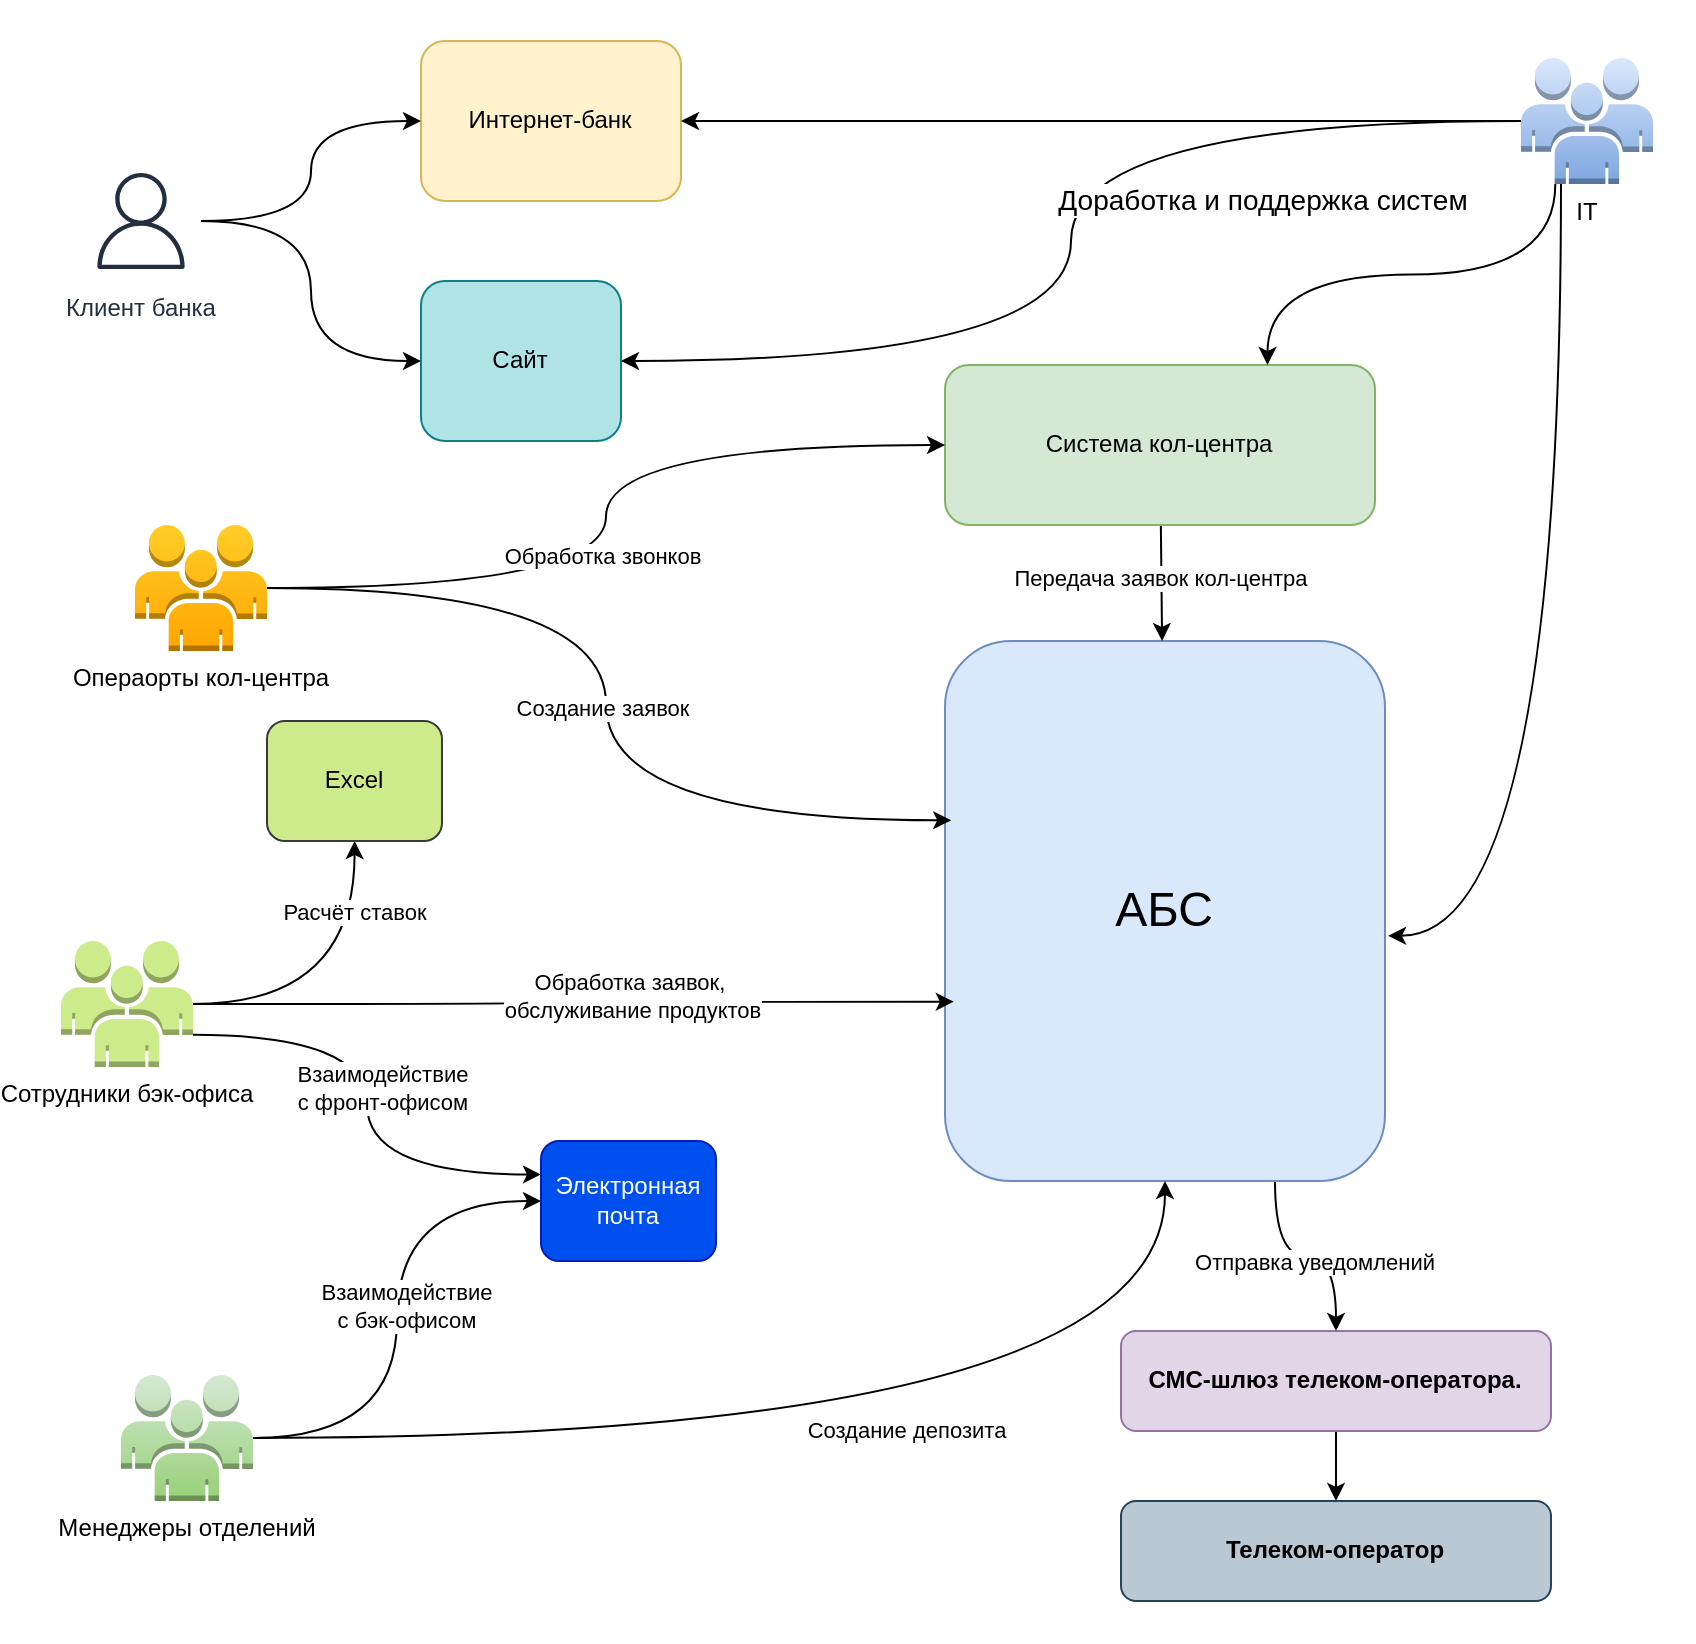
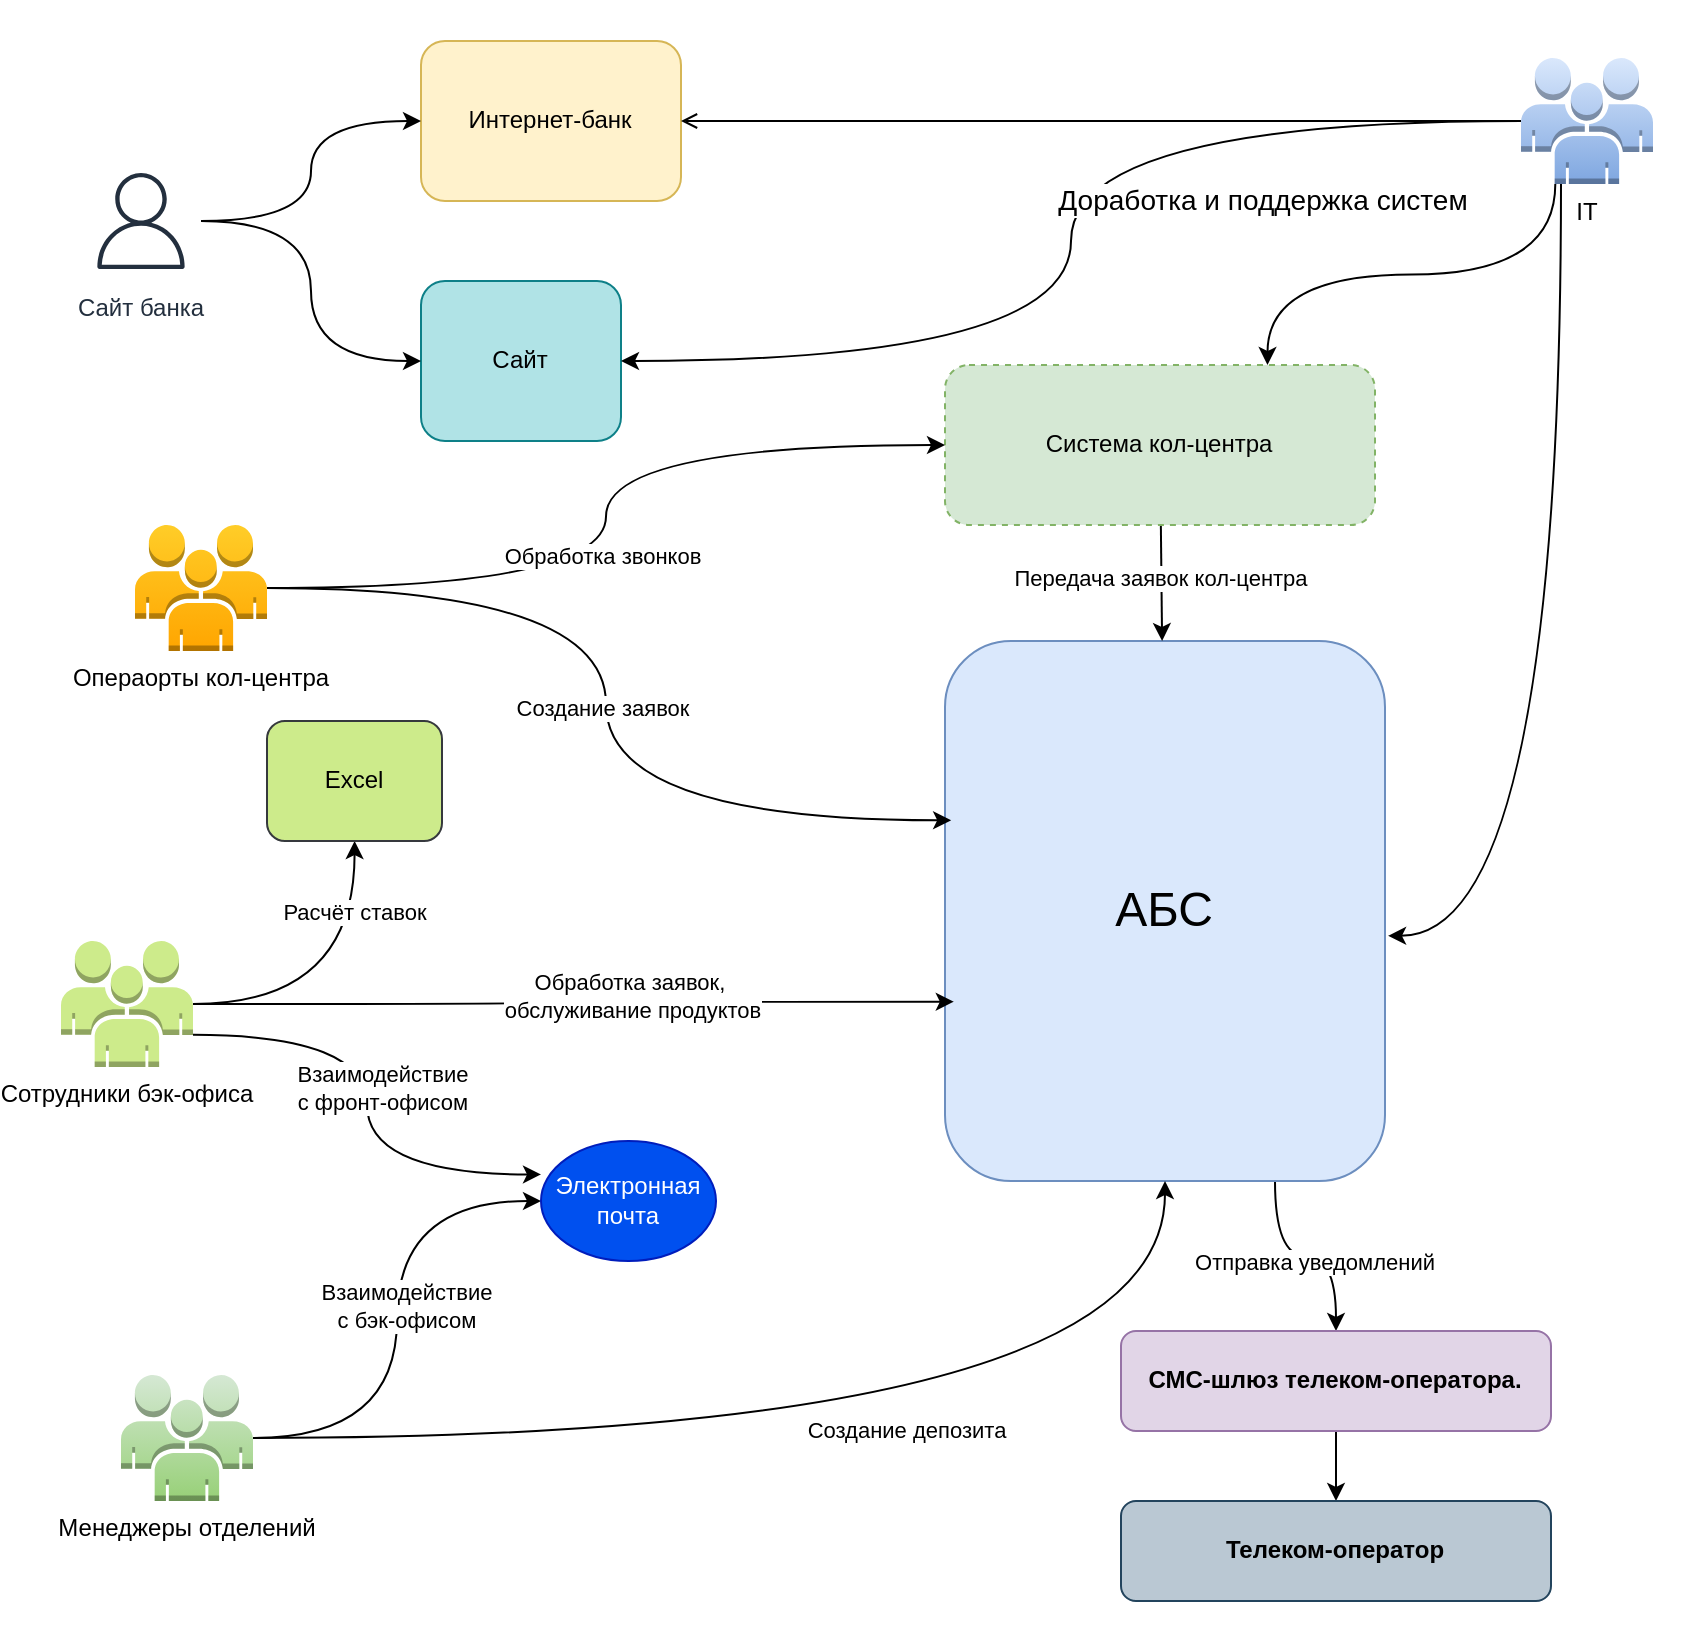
  <mxCell id="0" />
  <mxCell id="1" parent="0" />
  <mxCell id="2" style="edgeStyle=orthogonalEdgeStyle;html=1;entryX=0.5;entryY=0;entryDx=0;entryDy=0;exitX=0.75;exitY=1;exitDx=0;exitDy=0;curved=1;" edge="1" parent="1" source="4" target="9"><mxGeometry relative="1" as="geometry" /></mxCell>
  <mxCell id="3" value="Отправка уведомлений" style="edgeLabel;html=1;align=center;verticalAlign=middle;resizable=0;points=[];" vertex="1" connectable="0" parent="2"><mxGeometry x="0.078" y="-3" relative="1" as="geometry"><mxPoint as="offset" /></mxGeometry></mxCell>
  <mxCell id="4" value="&lt;font&gt;АБС&lt;/font&gt;" style="rounded=1;whiteSpace=wrap;html=1;fontSize=24;fillColor=#dae8fc;strokeColor=#6c8ebf;" vertex="1" parent="1"><mxGeometry x="462" y="320" width="220" height="270" as="geometry" /></mxCell>
  <mxCell id="5" style="edgeStyle=none;html=1;" edge="1" parent="1" source="7" target="4"><mxGeometry relative="1" as="geometry" /></mxCell>
  <mxCell id="6" value="Передача заявок кол-центра" style="edgeLabel;html=1;align=center;verticalAlign=middle;resizable=0;points=[];" vertex="1" connectable="0" parent="5"><mxGeometry x="-0.104" y="-1" relative="1" as="geometry"><mxPoint as="offset" /></mxGeometry></mxCell>
- <mxCell id="7" value="Система кол-центра" style="rounded=1;whiteSpace=wrap;html=1;fillColor=#d5e8d4;strokeColor=#82b366;" vertex="1" parent="1"><mxGeometry x="462" y="182" width="215" height="80" as="geometry" /></mxCell>
+ <mxCell id="7" value="Система кол-центра" style="rounded=1;whiteSpace=wrap;html=1;fillColor=#d5e8d4;strokeColor=#82b366;dashed=1;" vertex="1" parent="1"><mxGeometry x="462" y="182" width="215" height="80" as="geometry" /></mxCell>
  <mxCell id="8" style="edgeStyle=none;html=1;entryX=0.5;entryY=0;entryDx=0;entryDy=0;" edge="1" parent="1" source="9" target="10"><mxGeometry relative="1" as="geometry" /></mxCell>
  <mxCell id="9" value="&lt;strong&gt;СМС-шлюз телеком-оператора.&lt;/strong&gt;" style="rounded=1;whiteSpace=wrap;html=1;fillColor=#e1d5e7;strokeColor=#9673a6;fontSize=12;" vertex="1" parent="1"><mxGeometry x="550" y="665" width="215" height="50" as="geometry" /></mxCell>
  <mxCell id="10" value="&lt;meta charset=&quot;utf-8&quot;&gt;&lt;strong&gt;Телеком-оператор&lt;/strong&gt;" style="rounded=1;whiteSpace=wrap;html=1;fillColor=#bac8d3;strokeColor=#23445d;" vertex="1" parent="1"><mxGeometry x="550" y="750" width="215" height="50" as="geometry" /></mxCell>
  <mxCell id="11" value="Интернет-банк" style="rounded=1;whiteSpace=wrap;html=1;fillColor=#fff2cc;strokeColor=#d6b656;" vertex="1" parent="1"><mxGeometry x="200" y="20" width="130" height="80" as="geometry" /></mxCell>
  <mxCell id="12" value="Сайт" style="rounded=1;whiteSpace=wrap;html=1;fillColor=#b0e3e6;strokeColor=#0e8088;" vertex="1" parent="1"><mxGeometry x="200" y="140" width="100" height="80" as="geometry" /></mxCell>
  <mxCell id="13" style="edgeStyle=orthogonalEdgeStyle;html=1;entryX=0;entryY=0.5;entryDx=0;entryDy=0;curved=1;" edge="1" parent="1" source="15" target="11"><mxGeometry relative="1" as="geometry" /></mxCell>
  <mxCell id="14" style="edgeStyle=orthogonalEdgeStyle;html=1;entryX=0;entryY=0.5;entryDx=0;entryDy=0;curved=1;" edge="1" parent="1" source="15" target="12"><mxGeometry relative="1" as="geometry" /></mxCell>
- <mxCell id="15" value="Клиент банка" style="sketch=0;outlineConnect=0;fontColor=#232F3E;gradientColor=none;strokeColor=#232F3E;fillColor=#ffffff;dashed=0;verticalLabelPosition=bottom;verticalAlign=top;align=center;html=1;fontSize=12;fontStyle=0;aspect=fixed;shape=mxgraph.aws4.resourceIcon;resIcon=mxgraph.aws4.user;" vertex="1" parent="1"><mxGeometry x="30" y="80" width="60" height="60" as="geometry" /></mxCell>
+ <mxCell id="15" value="Сайт банка" style="sketch=0;outlineConnect=0;fontColor=#232F3E;gradientColor=none;strokeColor=#232F3E;fillColor=#ffffff;dashed=0;verticalLabelPosition=bottom;verticalAlign=top;align=center;html=1;fontSize=12;fontStyle=0;aspect=fixed;shape=mxgraph.aws4.resourceIcon;resIcon=mxgraph.aws4.user;" vertex="1" parent="1"><mxGeometry x="30" y="80" width="60" height="60" as="geometry" /></mxCell>
  <mxCell id="16" style="edgeStyle=orthogonalEdgeStyle;html=1;entryX=0;entryY=0.5;entryDx=0;entryDy=0;curved=1;" edge="1" parent="1" source="20" target="7"><mxGeometry relative="1" as="geometry" /></mxCell>
  <mxCell id="17" value="Обработка звонков" style="edgeLabel;html=1;align=center;verticalAlign=middle;resizable=0;points=[];" vertex="1" connectable="0" parent="16"><mxGeometry x="-0.095" y="2" relative="1" as="geometry"><mxPoint as="offset" /></mxGeometry></mxCell>
  <mxCell id="18" style="edgeStyle=orthogonalEdgeStyle;html=1;curved=1;entryX=0.014;entryY=0.332;entryDx=0;entryDy=0;entryPerimeter=0;" edge="1" parent="1" source="20" target="4"><mxGeometry relative="1" as="geometry" /></mxCell>
  <mxCell id="19" value="Создание заявок" style="edgeLabel;html=1;align=center;verticalAlign=middle;resizable=0;points=[];" vertex="1" connectable="0" parent="18"><mxGeometry x="0.001" y="-2" relative="1" as="geometry"><mxPoint as="offset" /></mxGeometry></mxCell>
  <mxCell id="20" value="Операорты кол-центра" style="outlineConnect=0;dashed=0;verticalLabelPosition=bottom;verticalAlign=top;align=center;html=1;shape=mxgraph.aws3.users;fillColor=#ffcd28;strokeColor=#d79b00;gradientColor=#ffa500;" vertex="1" parent="1"><mxGeometry x="57" y="262" width="66" height="63" as="geometry" /></mxCell>
  <mxCell id="21" value="Сотрудники бэк-офиса" style="outlineConnect=0;dashed=0;verticalLabelPosition=bottom;verticalAlign=top;align=center;html=1;shape=mxgraph.aws3.users;fillColor=#cdeb8b;strokeColor=#36393d;" vertex="1" parent="1"><mxGeometry x="20" y="470" width="66" height="63" as="geometry" /></mxCell>
  <mxCell id="22" style="edgeStyle=orthogonalEdgeStyle;html=1;exitX=1;exitY=0.5;exitDx=0;exitDy=0;exitPerimeter=0;curved=1;" edge="1" parent="1" source="21" target="36"><mxGeometry relative="1" as="geometry" /></mxCell>
  <mxCell id="23" value="Расчёт ставок" style="edgeLabel;html=1;align=center;verticalAlign=middle;resizable=0;points=[];" vertex="1" connectable="0" parent="22"><mxGeometry x="0.413" y="3" relative="1" as="geometry"><mxPoint x="3" y="-12" as="offset" /></mxGeometry></mxCell>
  <mxCell id="24" style="edgeStyle=orthogonalEdgeStyle;html=1;curved=1;" edge="1" parent="1" source="28" target="4"><mxGeometry relative="1" as="geometry" /></mxCell>
  <mxCell id="25" value="Создание депозита" style="edgeLabel;html=1;align=center;verticalAlign=middle;resizable=0;points=[];" vertex="1" connectable="0" parent="24"><mxGeometry x="0.117" y="4" relative="1" as="geometry"><mxPoint as="offset" /></mxGeometry></mxCell>
  <mxCell id="26" style="edgeStyle=orthogonalEdgeStyle;html=1;entryX=0;entryY=0.5;entryDx=0;entryDy=0;curved=1;" edge="1" parent="1" source="28" target="38"><mxGeometry relative="1" as="geometry" /></mxCell>
  <mxCell id="27" value="Взаимодействие&lt;div&gt;с бэк-офисом&lt;/div&gt;" style="edgeLabel;html=1;align=center;verticalAlign=middle;resizable=0;points=[];" vertex="1" connectable="0" parent="26"><mxGeometry x="-0.037" y="2" relative="1" as="geometry"><mxPoint x="6" y="-12" as="offset" /></mxGeometry></mxCell>
  <mxCell id="28" value="Менеджеры отделений" style="outlineConnect=0;dashed=0;verticalLabelPosition=bottom;verticalAlign=top;align=center;html=1;shape=mxgraph.aws3.users;fillColor=#d5e8d4;strokeColor=#82b366;gradientColor=#97d077;" vertex="1" parent="1"><mxGeometry x="50" y="687" width="66" height="63" as="geometry" /></mxCell>
- <mxCell id="29" style="edgeStyle=orthogonalEdgeStyle;html=1;curved=1;" edge="1" parent="1" source="33" target="11"><mxGeometry relative="1" as="geometry" /></mxCell>
+ <mxCell id="29" style="edgeStyle=orthogonalEdgeStyle;html=1;curved=1;endArrow=open;" edge="1" parent="1" source="33" target="11"><mxGeometry relative="1" as="geometry" /></mxCell>
  <mxCell id="30" style="edgeStyle=orthogonalEdgeStyle;html=1;entryX=1;entryY=0.5;entryDx=0;entryDy=0;curved=1;" edge="1" parent="1" source="33" target="12"><mxGeometry relative="1" as="geometry" /></mxCell>
  <mxCell id="31" style="edgeStyle=orthogonalEdgeStyle;html=1;exitX=0.26;exitY=1;exitDx=0;exitDy=0;exitPerimeter=0;entryX=0.75;entryY=0;entryDx=0;entryDy=0;curved=1;" edge="1" parent="1" source="33" target="7"><mxGeometry relative="1" as="geometry" /></mxCell>
  <mxCell id="32" value="&lt;font style=&quot;font-size: 14px;&quot;&gt;Доработка и поддержка систем&lt;/font&gt;" style="edgeLabel;html=1;align=center;verticalAlign=middle;resizable=0;points=[];" vertex="1" connectable="0" parent="31"><mxGeometry x="-0.703" y="-9" relative="1" as="geometry"><mxPoint x="-138" y="-27" as="offset" /></mxGeometry></mxCell>
  <mxCell id="33" value="IT" style="outlineConnect=0;dashed=0;verticalLabelPosition=bottom;verticalAlign=top;align=center;html=1;shape=mxgraph.aws3.users;fillColor=#dae8fc;strokeColor=#6c8ebf;gradientColor=#7ea6e0;" vertex="1" parent="1"><mxGeometry x="750" y="28.5" width="66" height="63" as="geometry" /></mxCell>
  <mxCell id="34" style="edgeStyle=orthogonalEdgeStyle;html=1;entryX=0.02;entryY=0.668;entryDx=0;entryDy=0;entryPerimeter=0;curved=1;" edge="1" parent="1" source="21" target="4"><mxGeometry relative="1" as="geometry" /></mxCell>
  <mxCell id="35" value="Обработка заявок,&amp;nbsp;&lt;div&gt;обслуживание продуктов&lt;/div&gt;" style="edgeLabel;html=1;align=center;verticalAlign=middle;resizable=0;points=[];" vertex="1" connectable="0" parent="34"><mxGeometry x="0.01" y="-2" relative="1" as="geometry"><mxPoint x="28" y="-5" as="offset" /></mxGeometry></mxCell>
  <mxCell id="36" value="Excel" style="rounded=1;whiteSpace=wrap;html=1;fillColor=#cdeb8b;strokeColor=#36393d;" vertex="1" parent="1"><mxGeometry x="123" y="360" width="87.5" height="60" as="geometry" /></mxCell>
  <mxCell id="37" style="edgeStyle=orthogonalEdgeStyle;html=1;entryX=1.007;entryY=0.546;entryDx=0;entryDy=0;entryPerimeter=0;curved=1;" edge="1" parent="1" source="33" target="4"><mxGeometry relative="1" as="geometry"><Array as="points"><mxPoint x="770" y="467" /></Array></mxGeometry></mxCell>
- <mxCell id="38" value="Электронная почта" style="rounded=1;whiteSpace=wrap;html=1;fillColor=#0050ef;strokeColor=#001DBC;fontColor=#ffffff;" vertex="1" parent="1"><mxGeometry x="260" y="570" width="87.5" height="60" as="geometry" /></mxCell>
+ <mxCell id="38" value="Электронная почта" style="ellipse;whiteSpace=wrap;html=1;fillColor=#0050ef;strokeColor=#001DBC;fontColor=#ffffff;" vertex="1" parent="1"><mxGeometry x="260" y="570" width="87.5" height="60" as="geometry" /></mxCell>
  <mxCell id="39" style="edgeStyle=orthogonalEdgeStyle;html=1;entryX=0;entryY=0.279;entryDx=0;entryDy=0;curved=1;entryPerimeter=0;exitX=1;exitY=0.745;exitDx=0;exitDy=0;exitPerimeter=0;" edge="1" parent="1" source="21" target="38"><mxGeometry relative="1" as="geometry" /></mxCell>
  <mxCell id="40" value="Взаимодействие&lt;div&gt;с фронт-офисом&lt;/div&gt;" style="edgeLabel;html=1;align=center;verticalAlign=middle;resizable=0;points=[];" vertex="1" connectable="0" parent="39"><mxGeometry x="0.11" y="8" relative="1" as="geometry"><mxPoint x="-1" y="-21" as="offset" /></mxGeometry></mxCell>
